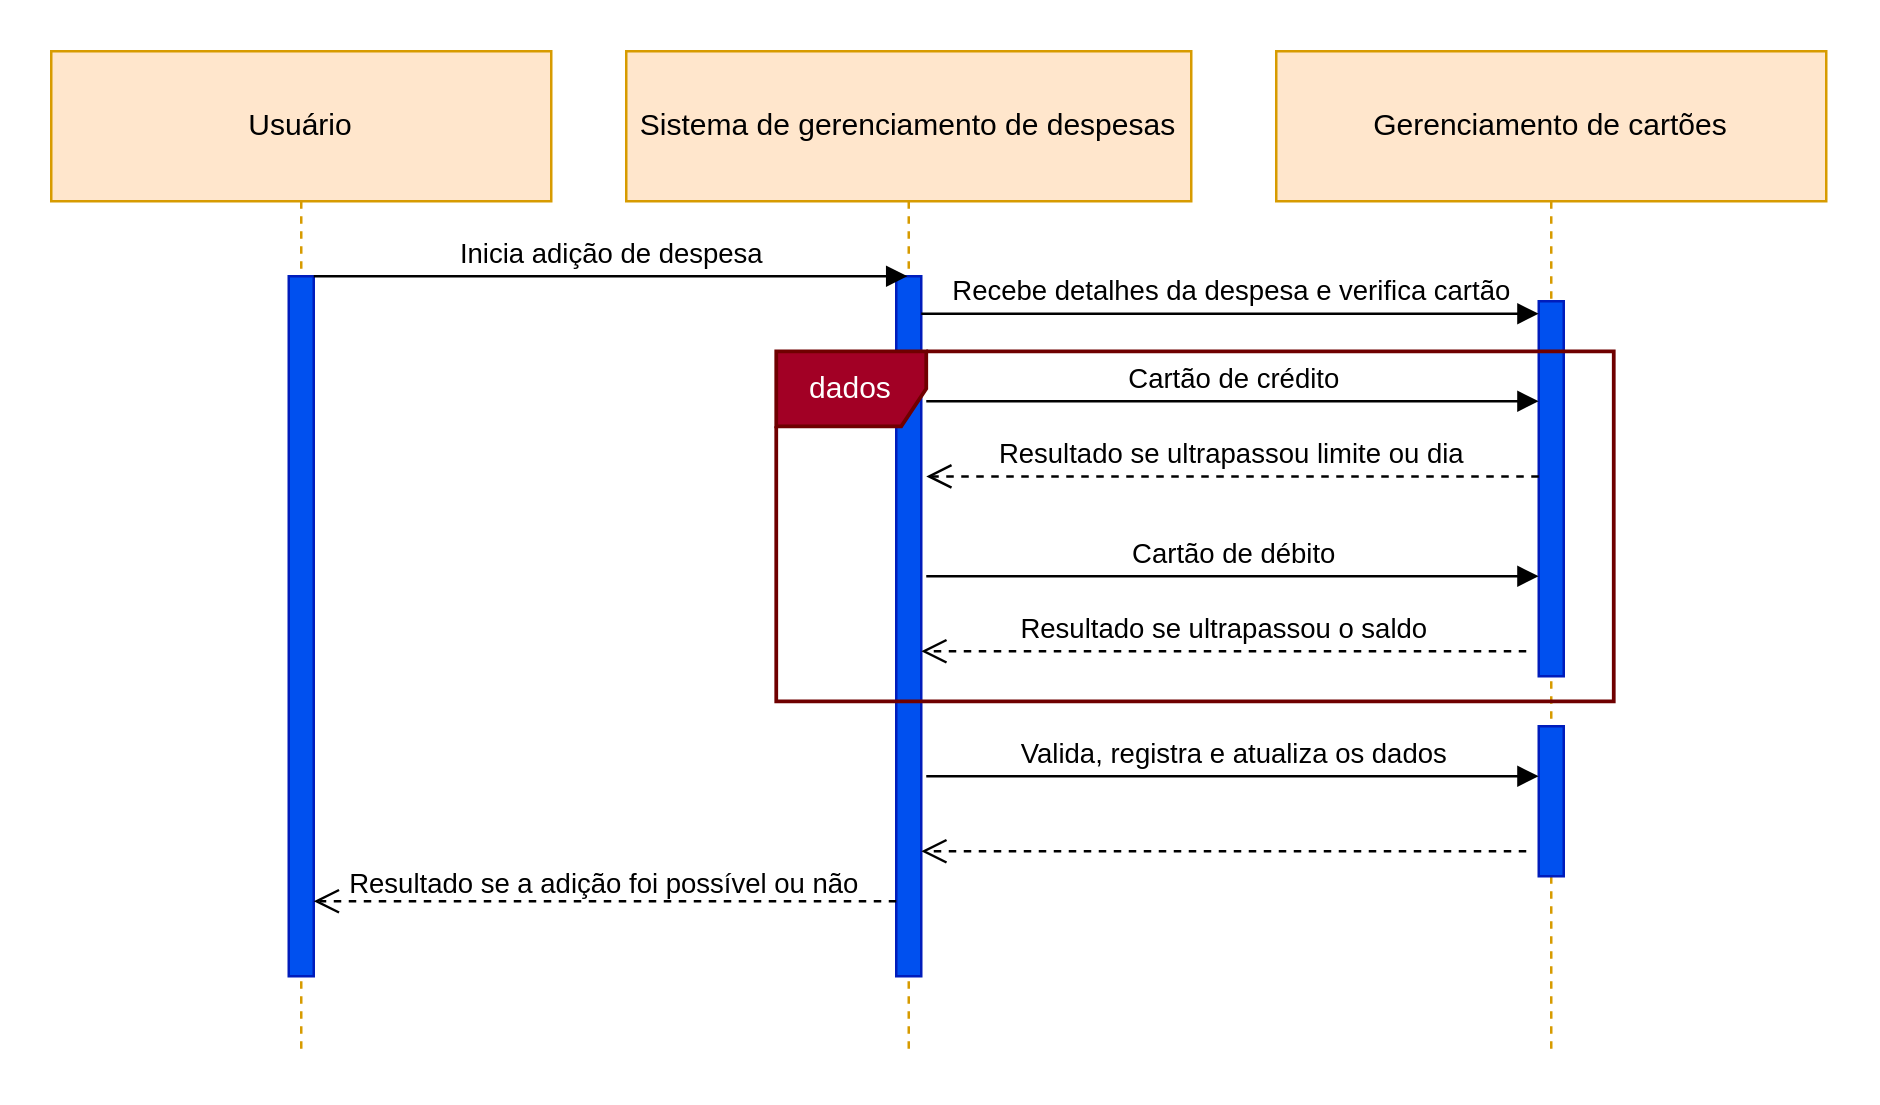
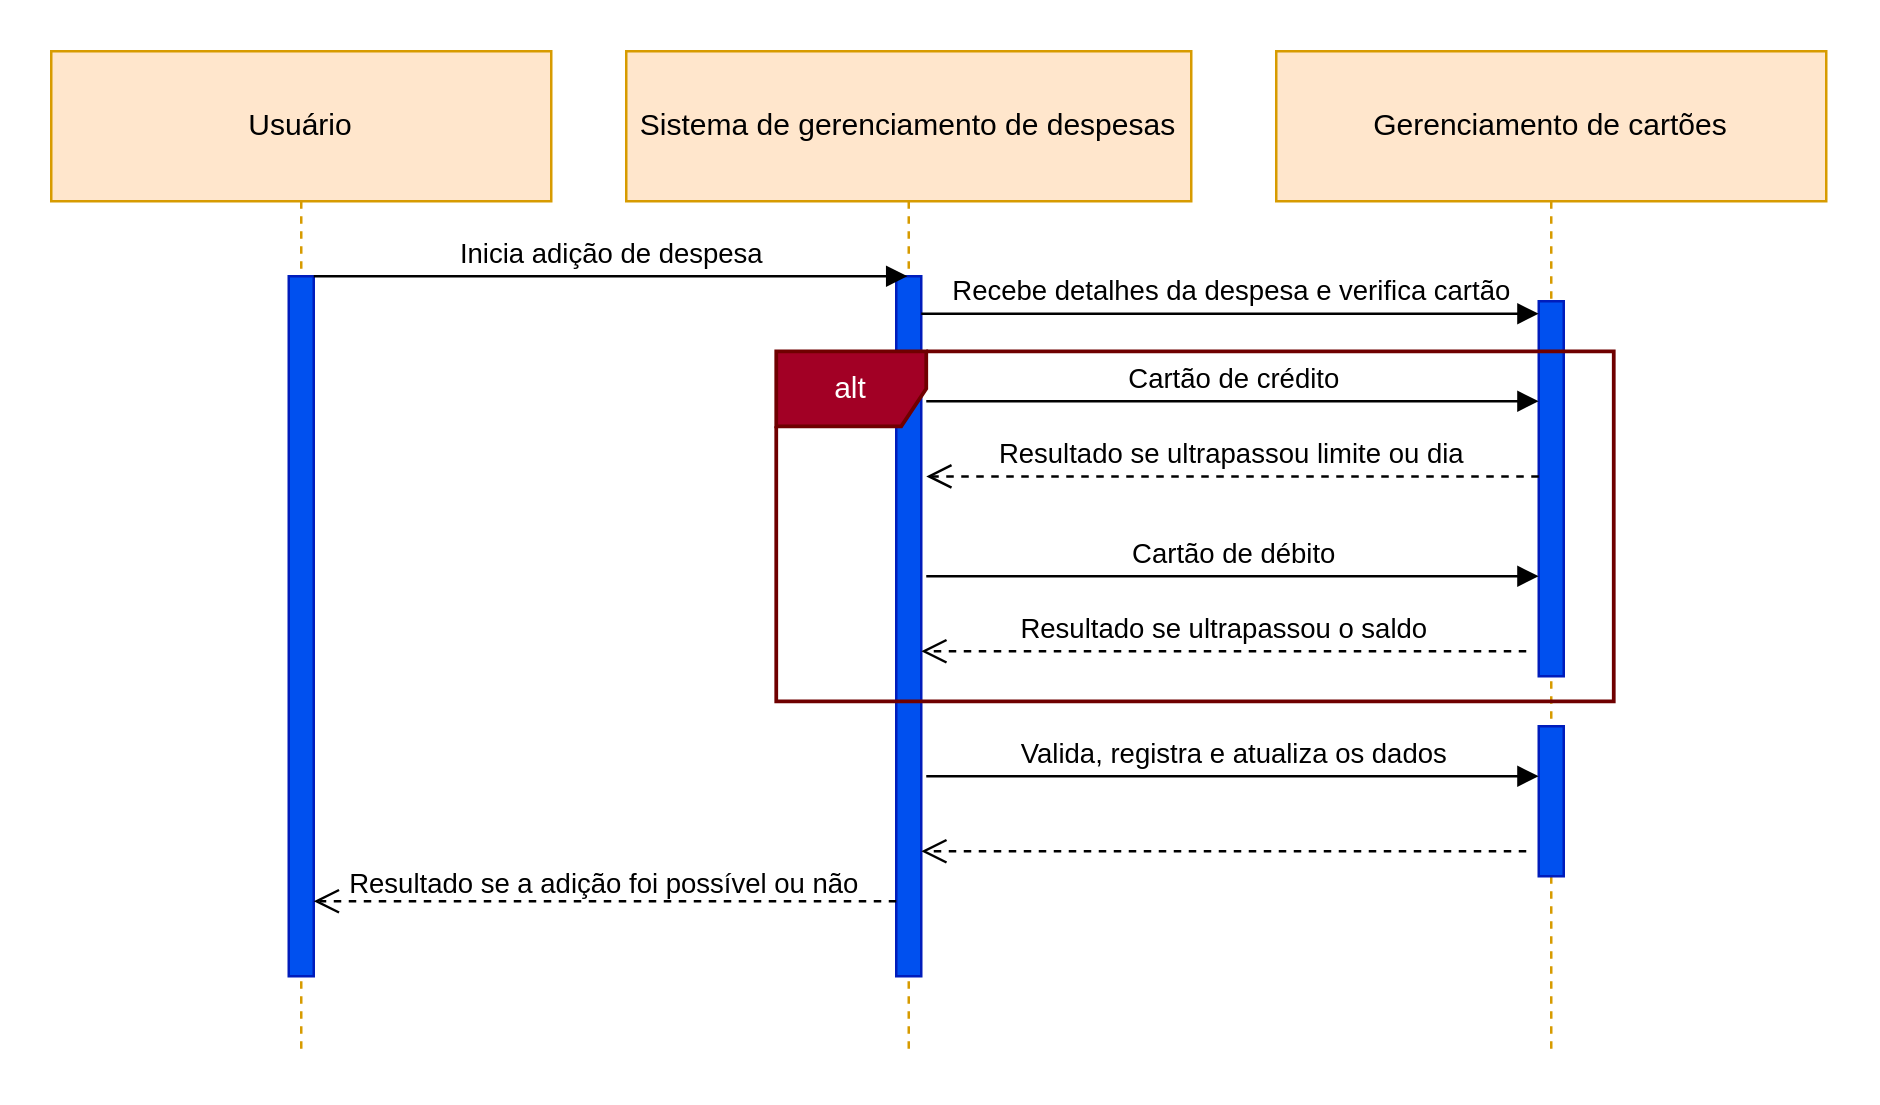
  <mxCell id="0" />
  <mxCell id="1" parent="0" />
  <mxCell id="2" value="Sistema de gerenciamento de despesas" style="shape=umlLifeline;perimeter=lifelinePerimeter;whiteSpace=wrap;html=1;container=1;dropTarget=0;collapsible=0;recursiveResize=0;outlineConnect=0;portConstraint=eastwest;newEdgeStyle={&quot;curved&quot;:0,&quot;rounded&quot;:0};fillColor=#ffe6cc;strokeColor=#d79b00;size=60;" vertex="1" parent="1"><mxGeometry x="250" y="20" width="226" height="400" as="geometry" /></mxCell>
  <mxCell id="3" value="" style="html=1;points=[[0,0,0,0,5],[0,1,0,0,-5],[1,0,0,0,5],[1,1,0,0,-5]];perimeter=orthogonalPerimeter;outlineConnect=0;targetShapes=umlLifeline;portConstraint=eastwest;newEdgeStyle={&quot;curved&quot;:0,&quot;rounded&quot;:0};fillColor=#0050ef;fontColor=#ffffff;strokeColor=#001DBC;" vertex="1" parent="2"><mxGeometry x="108" y="90" width="10" height="280" as="geometry" /></mxCell>
  <mxCell id="4" value="Usuário" style="shape=umlLifeline;perimeter=lifelinePerimeter;whiteSpace=wrap;html=1;container=1;dropTarget=0;collapsible=0;recursiveResize=0;outlineConnect=0;portConstraint=eastwest;newEdgeStyle={&quot;curved&quot;:0,&quot;rounded&quot;:0};direction=east;fillColor=#ffe6cc;strokeColor=#d79b00;perimeterSpacing=1;flipV=0;size=60;" vertex="1" parent="1"><mxGeometry x="20" y="20" width="200" height="400" as="geometry" /></mxCell>
  <mxCell id="5" value="" style="html=1;points=[[0,0,0,0,5],[0,1,0,0,-5],[1,0,0,0,5],[1,1,0,0,-5]];perimeter=orthogonalPerimeter;outlineConnect=0;targetShapes=umlLifeline;portConstraint=eastwest;newEdgeStyle={&quot;curved&quot;:0,&quot;rounded&quot;:0};fillColor=#0050ef;fontColor=#ffffff;strokeColor=#001DBC;" vertex="1" parent="4"><mxGeometry x="95" y="90" width="10" height="280" as="geometry" /></mxCell>
  <mxCell id="6" value="Gerenciamento de cartões" style="shape=umlLifeline;perimeter=lifelinePerimeter;whiteSpace=wrap;html=1;container=1;dropTarget=0;collapsible=0;recursiveResize=0;outlineConnect=0;portConstraint=eastwest;newEdgeStyle={&quot;curved&quot;:0,&quot;rounded&quot;:0};size=60;fillColor=#ffe6cc;strokeColor=#d79b00;" vertex="1" parent="1"><mxGeometry x="510" y="20" width="220" height="400" as="geometry" /></mxCell>
  <mxCell id="7" value="" style="html=1;points=[[0,0,0,0,5],[0,1,0,0,-5],[1,0,0,0,5],[1,1,0,0,-5]];perimeter=orthogonalPerimeter;outlineConnect=0;targetShapes=umlLifeline;portConstraint=eastwest;newEdgeStyle={&quot;curved&quot;:0,&quot;rounded&quot;:0};fillColor=#0050ef;fontColor=#ffffff;strokeColor=#001DBC;" vertex="1" parent="6"><mxGeometry x="105" y="100" width="10" height="150" as="geometry" /></mxCell>
  <mxCell id="8" value="" style="html=1;points=[[0,0,0,0,5],[0,1,0,0,-5],[1,0,0,0,5],[1,1,0,0,-5]];perimeter=orthogonalPerimeter;outlineConnect=0;targetShapes=umlLifeline;portConstraint=eastwest;newEdgeStyle={&quot;curved&quot;:0,&quot;rounded&quot;:0};fillColor=#0050ef;fontColor=#ffffff;strokeColor=#001DBC;" vertex="1" parent="6"><mxGeometry x="105" y="270" width="10" height="60" as="geometry" /></mxCell>
- <mxCell id="9" value="dados" style="shape=umlFrame;whiteSpace=wrap;html=1;pointerEvents=0;fillColor=#a20025;strokeColor=#6F0000;fontColor=#ffffff;gradientColor=none;swimlaneFillColor=none;strokeWidth=1.5;" vertex="1" parent="1"><mxGeometry x="310" y="140" width="335" height="140" as="geometry" /></mxCell>
+ <mxCell id="9" value="alt" style="shape=umlFrame;whiteSpace=wrap;html=1;pointerEvents=0;fillColor=#a20025;strokeColor=#6F0000;fontColor=#ffffff;gradientColor=none;swimlaneFillColor=none;strokeWidth=1.5;" vertex="1" parent="1"><mxGeometry x="310" y="140" width="335" height="140" as="geometry" /></mxCell>
  <mxCell id="10" value="Inicia adição de despesa" style="html=1;verticalAlign=bottom;endArrow=block;curved=0;rounded=0;" edge="1" parent="1"><mxGeometry width="80" relative="1" as="geometry"><mxPoint x="125" y="110" as="sourcePoint" /><mxPoint x="362.5" y="110" as="targetPoint" /></mxGeometry></mxCell>
  <mxCell id="11" value="Recebe detalhes da despesa e verifica cartão" style="html=1;verticalAlign=bottom;endArrow=block;curved=0;rounded=0;entryX=0;entryY=0;entryDx=0;entryDy=5;entryPerimeter=0;" edge="1" parent="1" source="3" target="7"><mxGeometry width="80" relative="1" as="geometry"><mxPoint x="400" y="120" as="sourcePoint" /><mxPoint x="490" y="120" as="targetPoint" /></mxGeometry></mxCell>
  <mxCell id="12" value="Cartão de crédito" style="html=1;verticalAlign=bottom;endArrow=block;curved=0;rounded=0;" edge="1" parent="1"><mxGeometry width="80" relative="1" as="geometry"><mxPoint x="370" y="160" as="sourcePoint" /><mxPoint x="615" y="160" as="targetPoint" /></mxGeometry></mxCell>
  <mxCell id="13" value="Resultado se ultrapassou limite ou dia" style="html=1;verticalAlign=bottom;endArrow=open;dashed=1;endSize=8;curved=0;rounded=0;entryX=1.2;entryY=0.286;entryDx=0;entryDy=0;entryPerimeter=0;" edge="1" parent="1" source="7" target="3"><mxGeometry relative="1" as="geometry"><mxPoint x="530" y="190" as="sourcePoint" /><mxPoint x="450" y="190" as="targetPoint" /></mxGeometry></mxCell>
  <mxCell id="14" value="Cartão de débito" style="html=1;verticalAlign=bottom;endArrow=block;curved=0;rounded=0;" edge="1" parent="1" target="7"><mxGeometry width="80" relative="1" as="geometry"><mxPoint x="370" y="230" as="sourcePoint" /><mxPoint x="450" y="230" as="targetPoint" /></mxGeometry></mxCell>
  <mxCell id="15" value="Resultado se ultrapassou o saldo" style="html=1;verticalAlign=bottom;endArrow=open;dashed=1;endSize=8;curved=0;rounded=0;" edge="1" parent="1" target="3"><mxGeometry relative="1" as="geometry"><mxPoint x="610" y="260" as="sourcePoint" /><mxPoint x="530" y="260" as="targetPoint" /></mxGeometry></mxCell>
  <mxCell id="16" value="Valida, registra e atualiza os dados" style="html=1;verticalAlign=bottom;endArrow=block;curved=0;rounded=0;" edge="1" parent="1" target="8"><mxGeometry width="80" relative="1" as="geometry"><mxPoint x="370" y="310" as="sourcePoint" /><mxPoint x="610" y="310" as="targetPoint" /></mxGeometry></mxCell>
  <mxCell id="17" value="" style="html=1;verticalAlign=bottom;endArrow=open;dashed=1;endSize=8;curved=0;rounded=0;" edge="1" parent="1" target="3"><mxGeometry relative="1" as="geometry"><mxPoint x="610" y="340" as="sourcePoint" /><mxPoint x="530" y="340" as="targetPoint" /></mxGeometry></mxCell>
  <mxCell id="18" value="" style="html=1;verticalAlign=bottom;endArrow=open;dashed=1;endSize=8;curved=0;rounded=0;" edge="1" parent="1"><mxGeometry relative="1" as="geometry"><mxPoint x="358" y="360" as="sourcePoint" /><mxPoint x="125" y="360" as="targetPoint" /><Array as="points" /></mxGeometry></mxCell>
  <mxCell id="19" value="Resultado se a adição foi possível ou não" style="edgeLabel;html=1;align=center;verticalAlign=middle;resizable=0;points=[];" vertex="1" connectable="0" parent="18"><mxGeometry x="0.015" y="-8" relative="1" as="geometry"><mxPoint as="offset" /></mxGeometry></mxCell>
